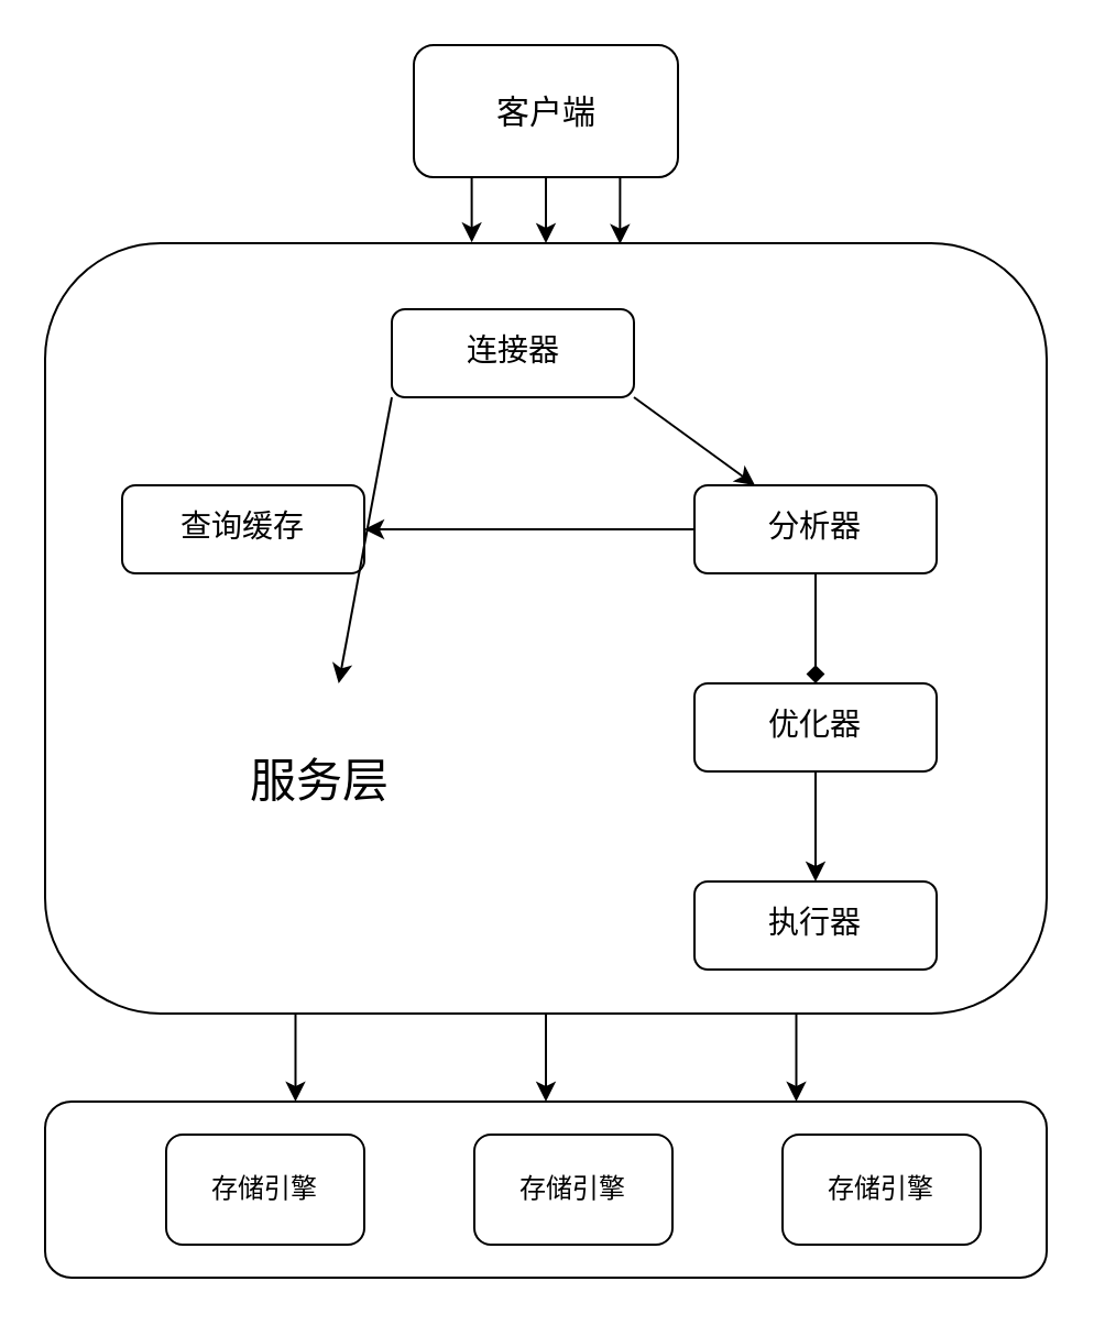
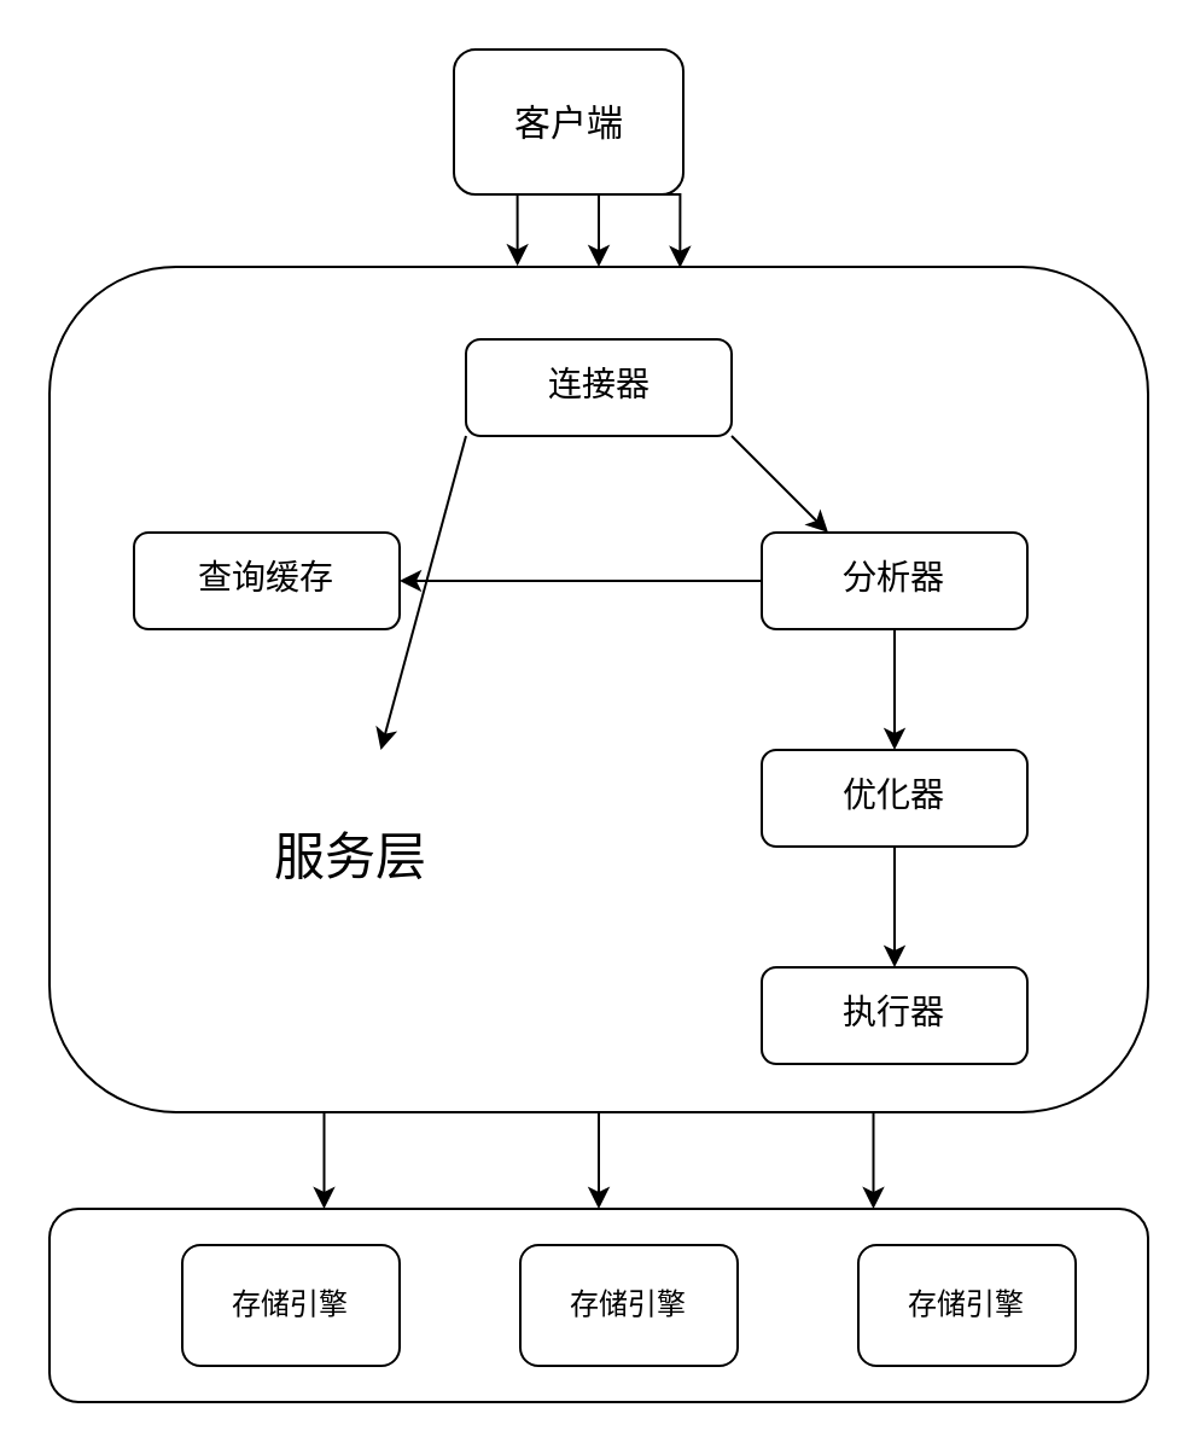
  <mxCell id="0" />
  <mxCell id="1" parent="0" />
  <mxCell id="2" style="edgeStyle=orthogonalEdgeStyle;rounded=0;orthogonalLoop=1;jettySize=auto;html=1;exitX=0.25;exitY=1;exitDx=0;exitDy=0;entryX=0.426;entryY=-0.001;entryDx=0;entryDy=0;entryPerimeter=0;" edge="1" parent="1" source="5" target="9"><mxGeometry relative="1" as="geometry" /></mxCell>
  <mxCell id="3" style="edgeStyle=orthogonalEdgeStyle;rounded=0;orthogonalLoop=1;jettySize=auto;html=1;exitX=0.5;exitY=1;exitDx=0;exitDy=0;entryX=0.5;entryY=0;entryDx=0;entryDy=0;" edge="1" parent="1" source="5" target="9"><mxGeometry relative="1" as="geometry" /></mxCell>
  <mxCell id="4" style="edgeStyle=orthogonalEdgeStyle;rounded=0;orthogonalLoop=1;jettySize=auto;html=1;exitX=0.75;exitY=1;exitDx=0;exitDy=0;entryX=0.574;entryY=0.001;entryDx=0;entryDy=0;entryPerimeter=0;" edge="1" parent="1" source="5" target="9"><mxGeometry relative="1" as="geometry" /></mxCell>
- <mxCell id="5" value="&lt;font style=&quot;font-size: 15px;&quot; face=&quot;宋体&quot;&gt;客户端&lt;/font&gt;" style="rounded=1;whiteSpace=wrap;html=1;shadow=0;glass=0;fillColor=none;strokeColor=#000000;" vertex="1" parent="1"><mxGeometry x="187.5" y="20" width="120" height="60" as="geometry" /></mxCell>
+ <mxCell id="5" value="&lt;font style=&quot;font-size: 15px;&quot; face=&quot;宋体&quot;&gt;客户端&lt;/font&gt;" style="rounded=1;whiteSpace=wrap;html=1;shadow=0;glass=0;fillColor=none;strokeColor=#000000;" vertex="1" parent="1"><mxGeometry x="187.5" y="20" width="95" height="60" as="geometry" /></mxCell>
  <mxCell id="6" style="edgeStyle=orthogonalEdgeStyle;rounded=0;orthogonalLoop=1;jettySize=auto;html=1;exitX=0.25;exitY=1;exitDx=0;exitDy=0;entryX=0.25;entryY=0;entryDx=0;entryDy=0;" edge="1" parent="1" source="9" target="21"><mxGeometry relative="1" as="geometry" /></mxCell>
  <mxCell id="7" style="edgeStyle=orthogonalEdgeStyle;rounded=0;orthogonalLoop=1;jettySize=auto;html=1;exitX=0.5;exitY=1;exitDx=0;exitDy=0;entryX=0.5;entryY=0;entryDx=0;entryDy=0;" edge="1" parent="1" source="9" target="21"><mxGeometry relative="1" as="geometry" /></mxCell>
  <mxCell id="8" style="edgeStyle=orthogonalEdgeStyle;rounded=0;orthogonalLoop=1;jettySize=auto;html=1;exitX=0.75;exitY=1;exitDx=0;exitDy=0;entryX=0.75;entryY=0;entryDx=0;entryDy=0;" edge="1" parent="1" source="9" target="21"><mxGeometry relative="1" as="geometry" /></mxCell>
  <mxCell id="9" value="" style="rounded=1;whiteSpace=wrap;html=1;fillColor=none;" vertex="1" parent="1"><mxGeometry x="20" y="110" width="455" height="350" as="geometry" /></mxCell>
  <mxCell id="10" value="&lt;font style=&quot;font-size: 21px;&quot; face=&quot;宋体&quot;&gt;服务层&lt;/font&gt;" style="rounded=1;whiteSpace=wrap;html=1;fillColor=none;strokeColor=none;" vertex="1" parent="1"><mxGeometry x="45" y="310" width="200" height="90" as="geometry" /></mxCell>
  <mxCell id="11" style="rounded=0;orthogonalLoop=1;jettySize=auto;html=1;exitX=0;exitY=1;exitDx=0;exitDy=0;" edge="1" parent="1" source="13" target="10"><mxGeometry relative="1" as="geometry" /></mxCell>
  <mxCell id="12" style="rounded=0;orthogonalLoop=1;jettySize=auto;html=1;exitX=1;exitY=1;exitDx=0;exitDy=0;entryX=0.25;entryY=0;entryDx=0;entryDy=0;" edge="1" parent="1" source="13" target="17"><mxGeometry relative="1" as="geometry" /></mxCell>
- <mxCell id="13" value="&lt;font style=&quot;font-size: 14px;&quot; face=&quot;宋体&quot;&gt;连接器&lt;/font&gt;" style="rounded=1;whiteSpace=wrap;html=1;fillColor=none;" vertex="1" parent="1"><mxGeometry x="177.5" y="140" width="110" height="40" as="geometry" /></mxCell>
+ <mxCell id="13" value="&lt;font style=&quot;font-size: 14px;&quot; face=&quot;宋体&quot;&gt;连接器&lt;/font&gt;" style="rounded=1;whiteSpace=wrap;html=1;fillColor=none;" vertex="1" parent="1"><mxGeometry x="192.5" y="140" width="110" height="40" as="geometry" /></mxCell>
  <mxCell id="14" value="&lt;font style=&quot;font-size: 14px;&quot; face=&quot;宋体&quot;&gt;查询缓存&lt;/font&gt;" style="rounded=1;whiteSpace=wrap;html=1;fillColor=none;" vertex="1" parent="1"><mxGeometry x="55" y="220" width="110" height="40" as="geometry" /></mxCell>
  <mxCell id="15" style="edgeStyle=orthogonalEdgeStyle;rounded=0;orthogonalLoop=1;jettySize=auto;html=1;exitX=0;exitY=0.5;exitDx=0;exitDy=0;entryX=1;entryY=0.5;entryDx=0;entryDy=0;" edge="1" parent="1" source="17" target="14"><mxGeometry relative="1" as="geometry" /></mxCell>
- <mxCell id="16" style="edgeStyle=orthogonalEdgeStyle;rounded=0;orthogonalLoop=1;jettySize=auto;html=1;exitX=0.5;exitY=1;exitDx=0;exitDy=0;endArrow=diamond;" edge="1" parent="1" source="17" target="19"><mxGeometry relative="1" as="geometry" /></mxCell>
+ <mxCell id="16" style="edgeStyle=orthogonalEdgeStyle;rounded=0;orthogonalLoop=1;jettySize=auto;html=1;exitX=0.5;exitY=1;exitDx=0;exitDy=0;" edge="1" parent="1" source="17" target="19"><mxGeometry relative="1" as="geometry" /></mxCell>
  <mxCell id="17" value="&lt;font style=&quot;font-size: 14px;&quot; face=&quot;宋体&quot;&gt;分析器&lt;/font&gt;" style="rounded=1;whiteSpace=wrap;html=1;fillColor=none;" vertex="1" parent="1"><mxGeometry x="315" y="220" width="110" height="40" as="geometry" /></mxCell>
  <mxCell id="18" style="edgeStyle=orthogonalEdgeStyle;rounded=0;orthogonalLoop=1;jettySize=auto;html=1;exitX=0.5;exitY=1;exitDx=0;exitDy=0;entryX=0.5;entryY=0;entryDx=0;entryDy=0;" edge="1" parent="1" source="19" target="20"><mxGeometry relative="1" as="geometry" /></mxCell>
  <mxCell id="19" value="&lt;font style=&quot;font-size: 14px;&quot; face=&quot;宋体&quot;&gt;优化器&lt;/font&gt;" style="rounded=1;whiteSpace=wrap;html=1;fillColor=none;" vertex="1" parent="1"><mxGeometry x="315" y="310" width="110" height="40" as="geometry" /></mxCell>
  <mxCell id="20" value="&lt;font style=&quot;font-size: 14px;&quot; face=&quot;宋体&quot;&gt;执行器&lt;/font&gt;" style="rounded=1;whiteSpace=wrap;html=1;fillColor=none;" vertex="1" parent="1"><mxGeometry x="315" y="400" width="110" height="40" as="geometry" /></mxCell>
  <mxCell id="21" value="" style="rounded=1;whiteSpace=wrap;html=1;shadow=0;glass=0;fillColor=none;strokeColor=#000000;" vertex="1" parent="1"><mxGeometry x="20" y="500" width="455" height="80" as="geometry" /></mxCell>
  <mxCell id="22" value="存储引擎" style="rounded=1;whiteSpace=wrap;html=1;fillColor=none;" vertex="1" parent="1"><mxGeometry x="75" y="515" width="90" height="50" as="geometry" /></mxCell>
  <mxCell id="23" value="存储引擎" style="rounded=1;whiteSpace=wrap;html=1;fillColor=none;" vertex="1" parent="1"><mxGeometry x="215" y="515" width="90" height="50" as="geometry" /></mxCell>
  <mxCell id="24" value="存储引擎" style="rounded=1;whiteSpace=wrap;html=1;fillColor=none;" vertex="1" parent="1"><mxGeometry x="355" y="515" width="90" height="50" as="geometry" /></mxCell>
